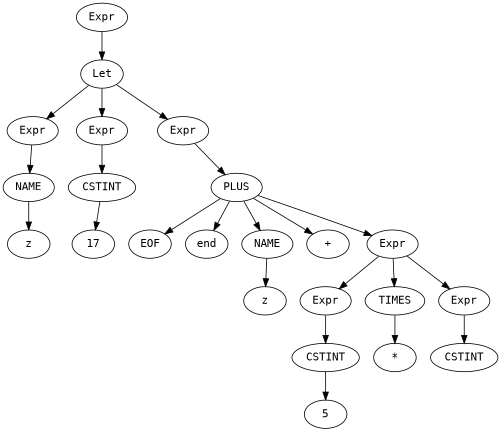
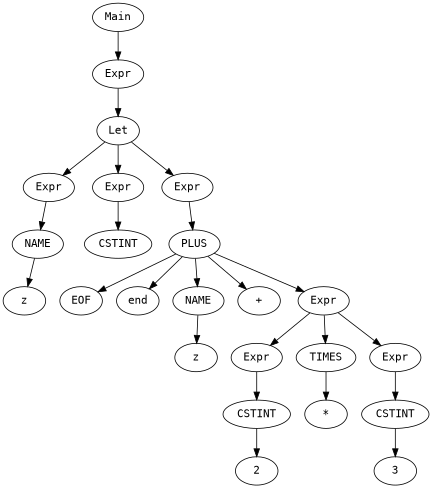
  digraph {
    fontname="DejaVu Sans Mono"
    node [fontname="DejaVu Sans Mono"]
    edge [fontname="DejaVu Sans Mono"]
+   Main
    Expr
    Let
    n4 [label=Expr]
    n5 [label=Expr]
    n6 [label=Expr]
    NAME
    n8 [label=CSTINT]
    PLUS
    z
-   17
    EOF
    end
    n14 [label=NAME]
    "+"
    n16 [label=Expr]
    n17 [label=z]
    n18 [label=Expr]
    TIMES
    n20 [label=Expr]
    n21 [label=CSTINT]
    "*"
    CSTINT
-   2 [label=5]
+   2
+   3
+   Main -> Expr
    Expr -> Let
    Let -> n4
    Let -> n5
    Let -> n6
    n4 -> NAME
    n5 -> n8
    n6 -> PLUS
    NAME -> z
-   n8 -> 17
    PLUS -> EOF
    PLUS -> end
    PLUS -> n14
    PLUS -> "+"
    PLUS -> n16
    n14 -> n17
    n16 -> n18
    n16 -> TIMES
    n16 -> n20
    n18 -> n21
    TIMES -> "*"
    n20 -> CSTINT
    n21 -> 2
+   CSTINT -> 3
  }
